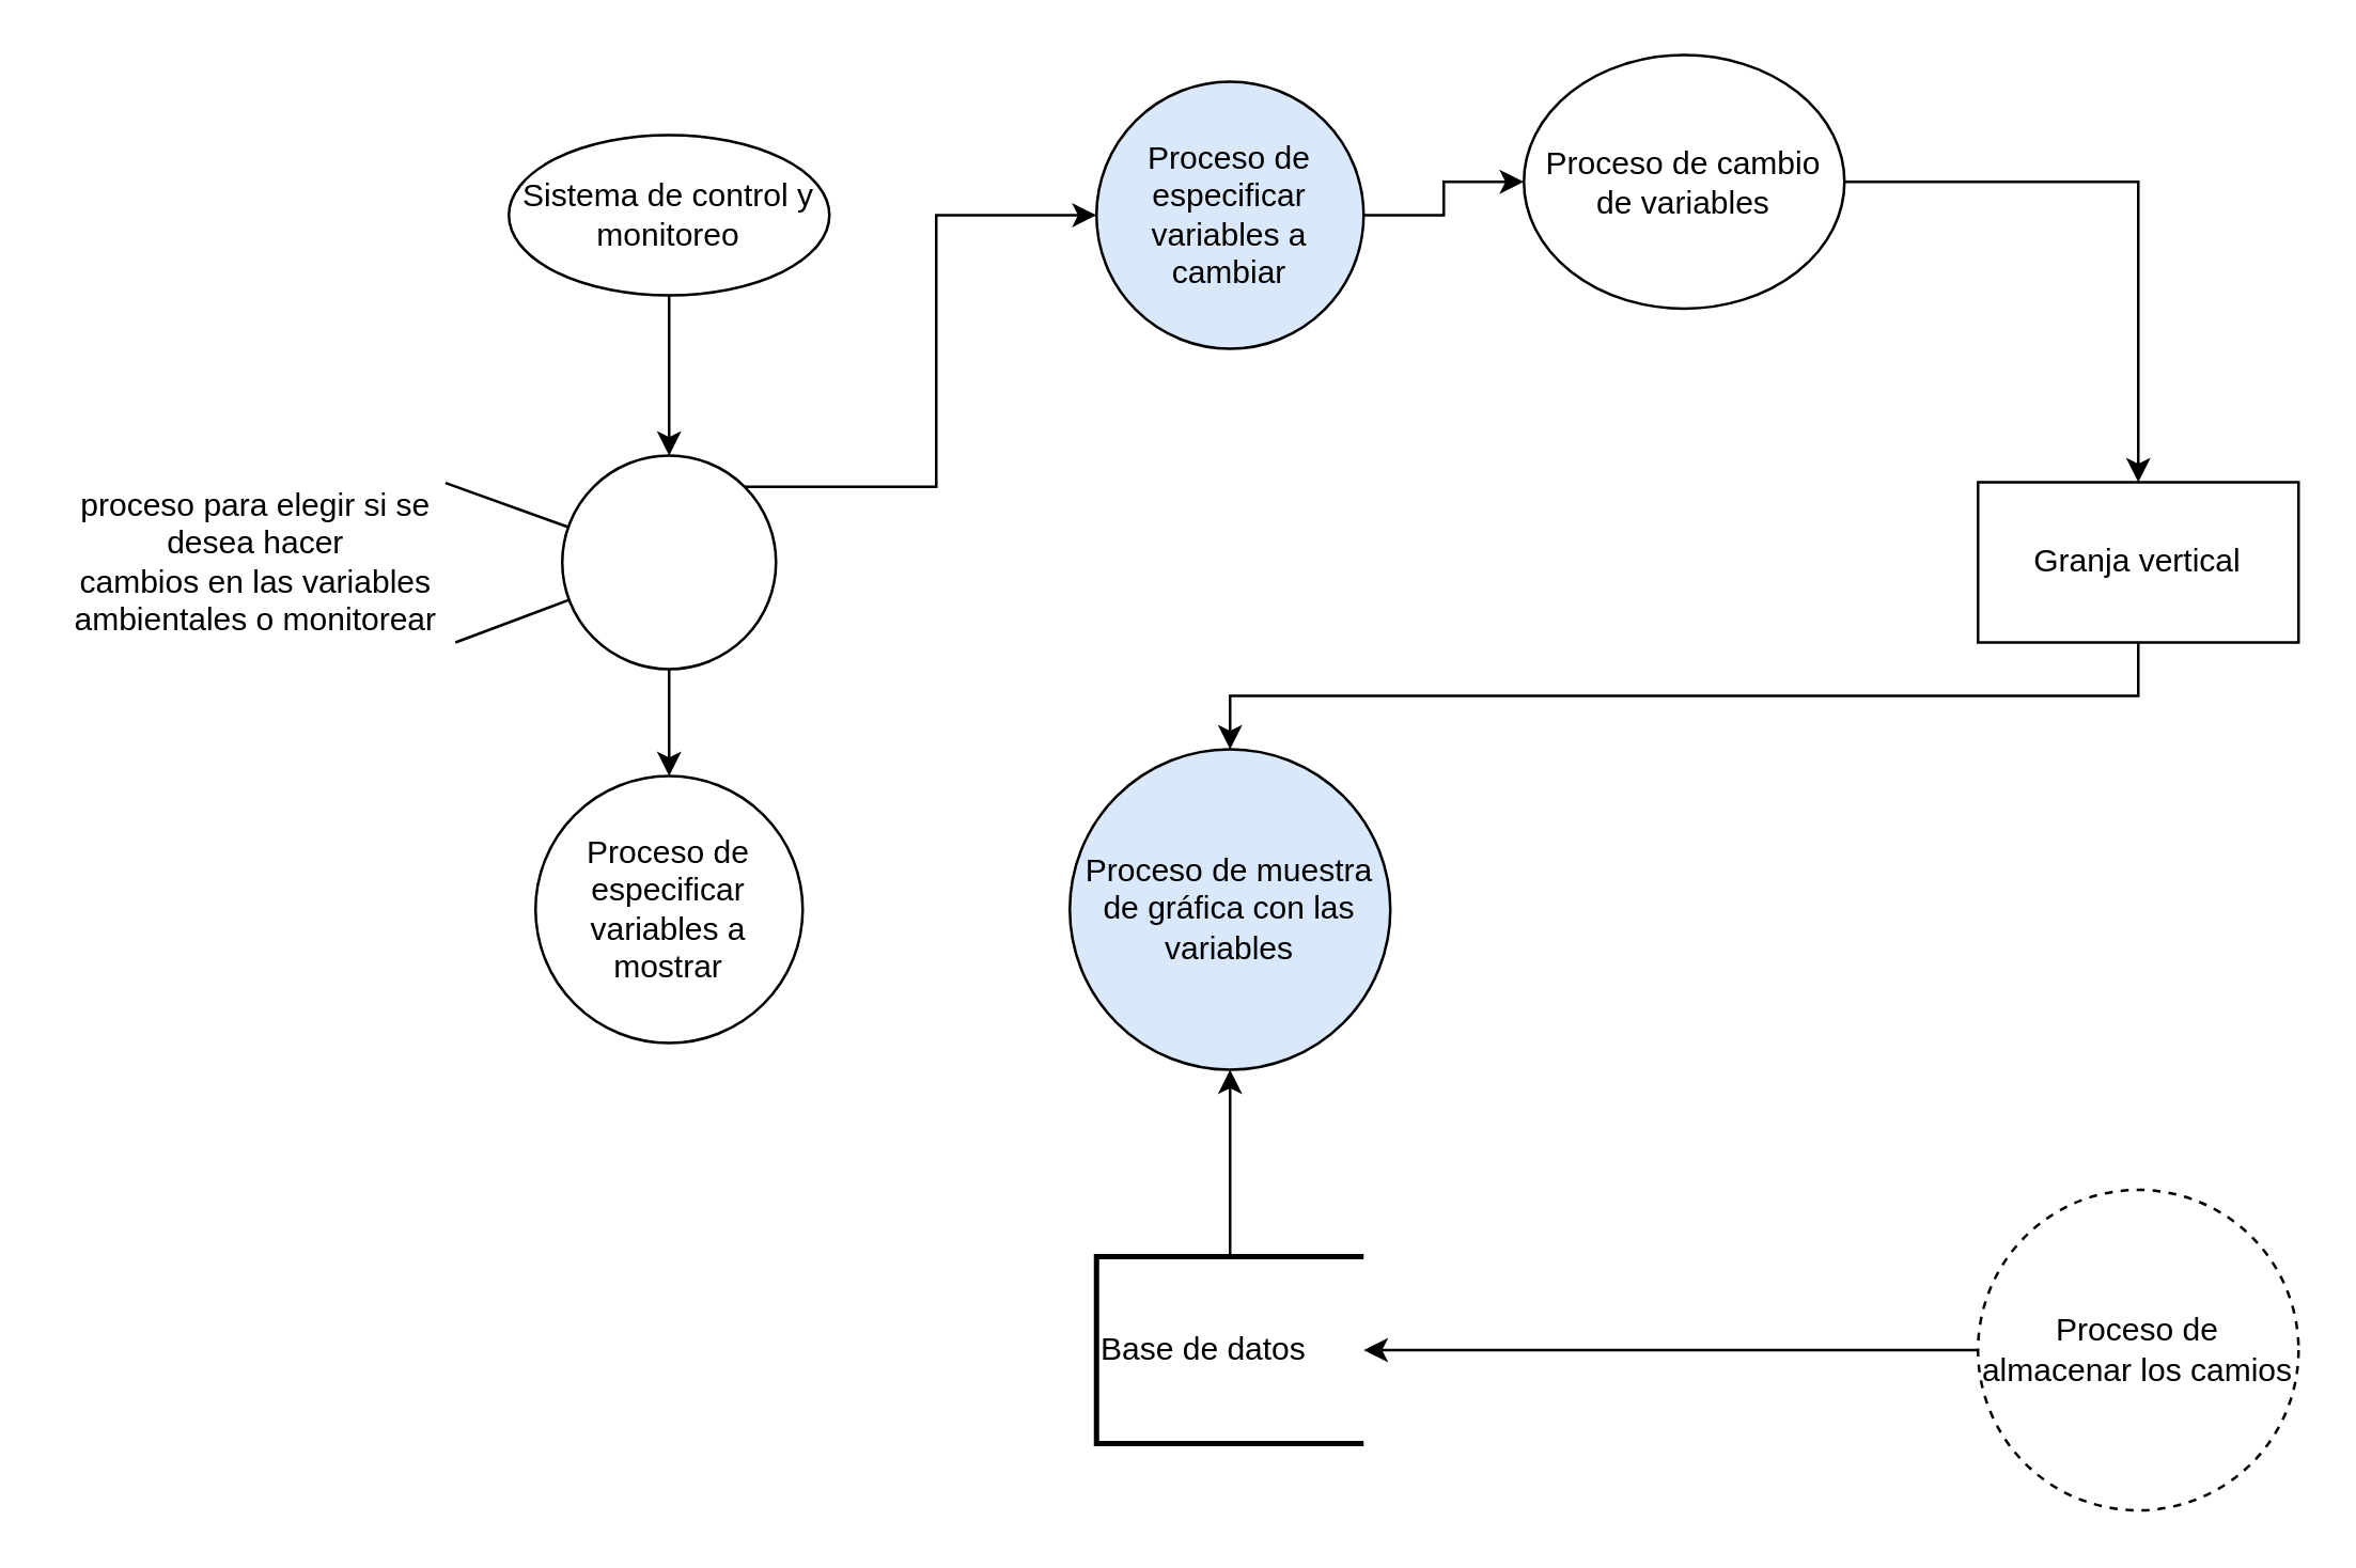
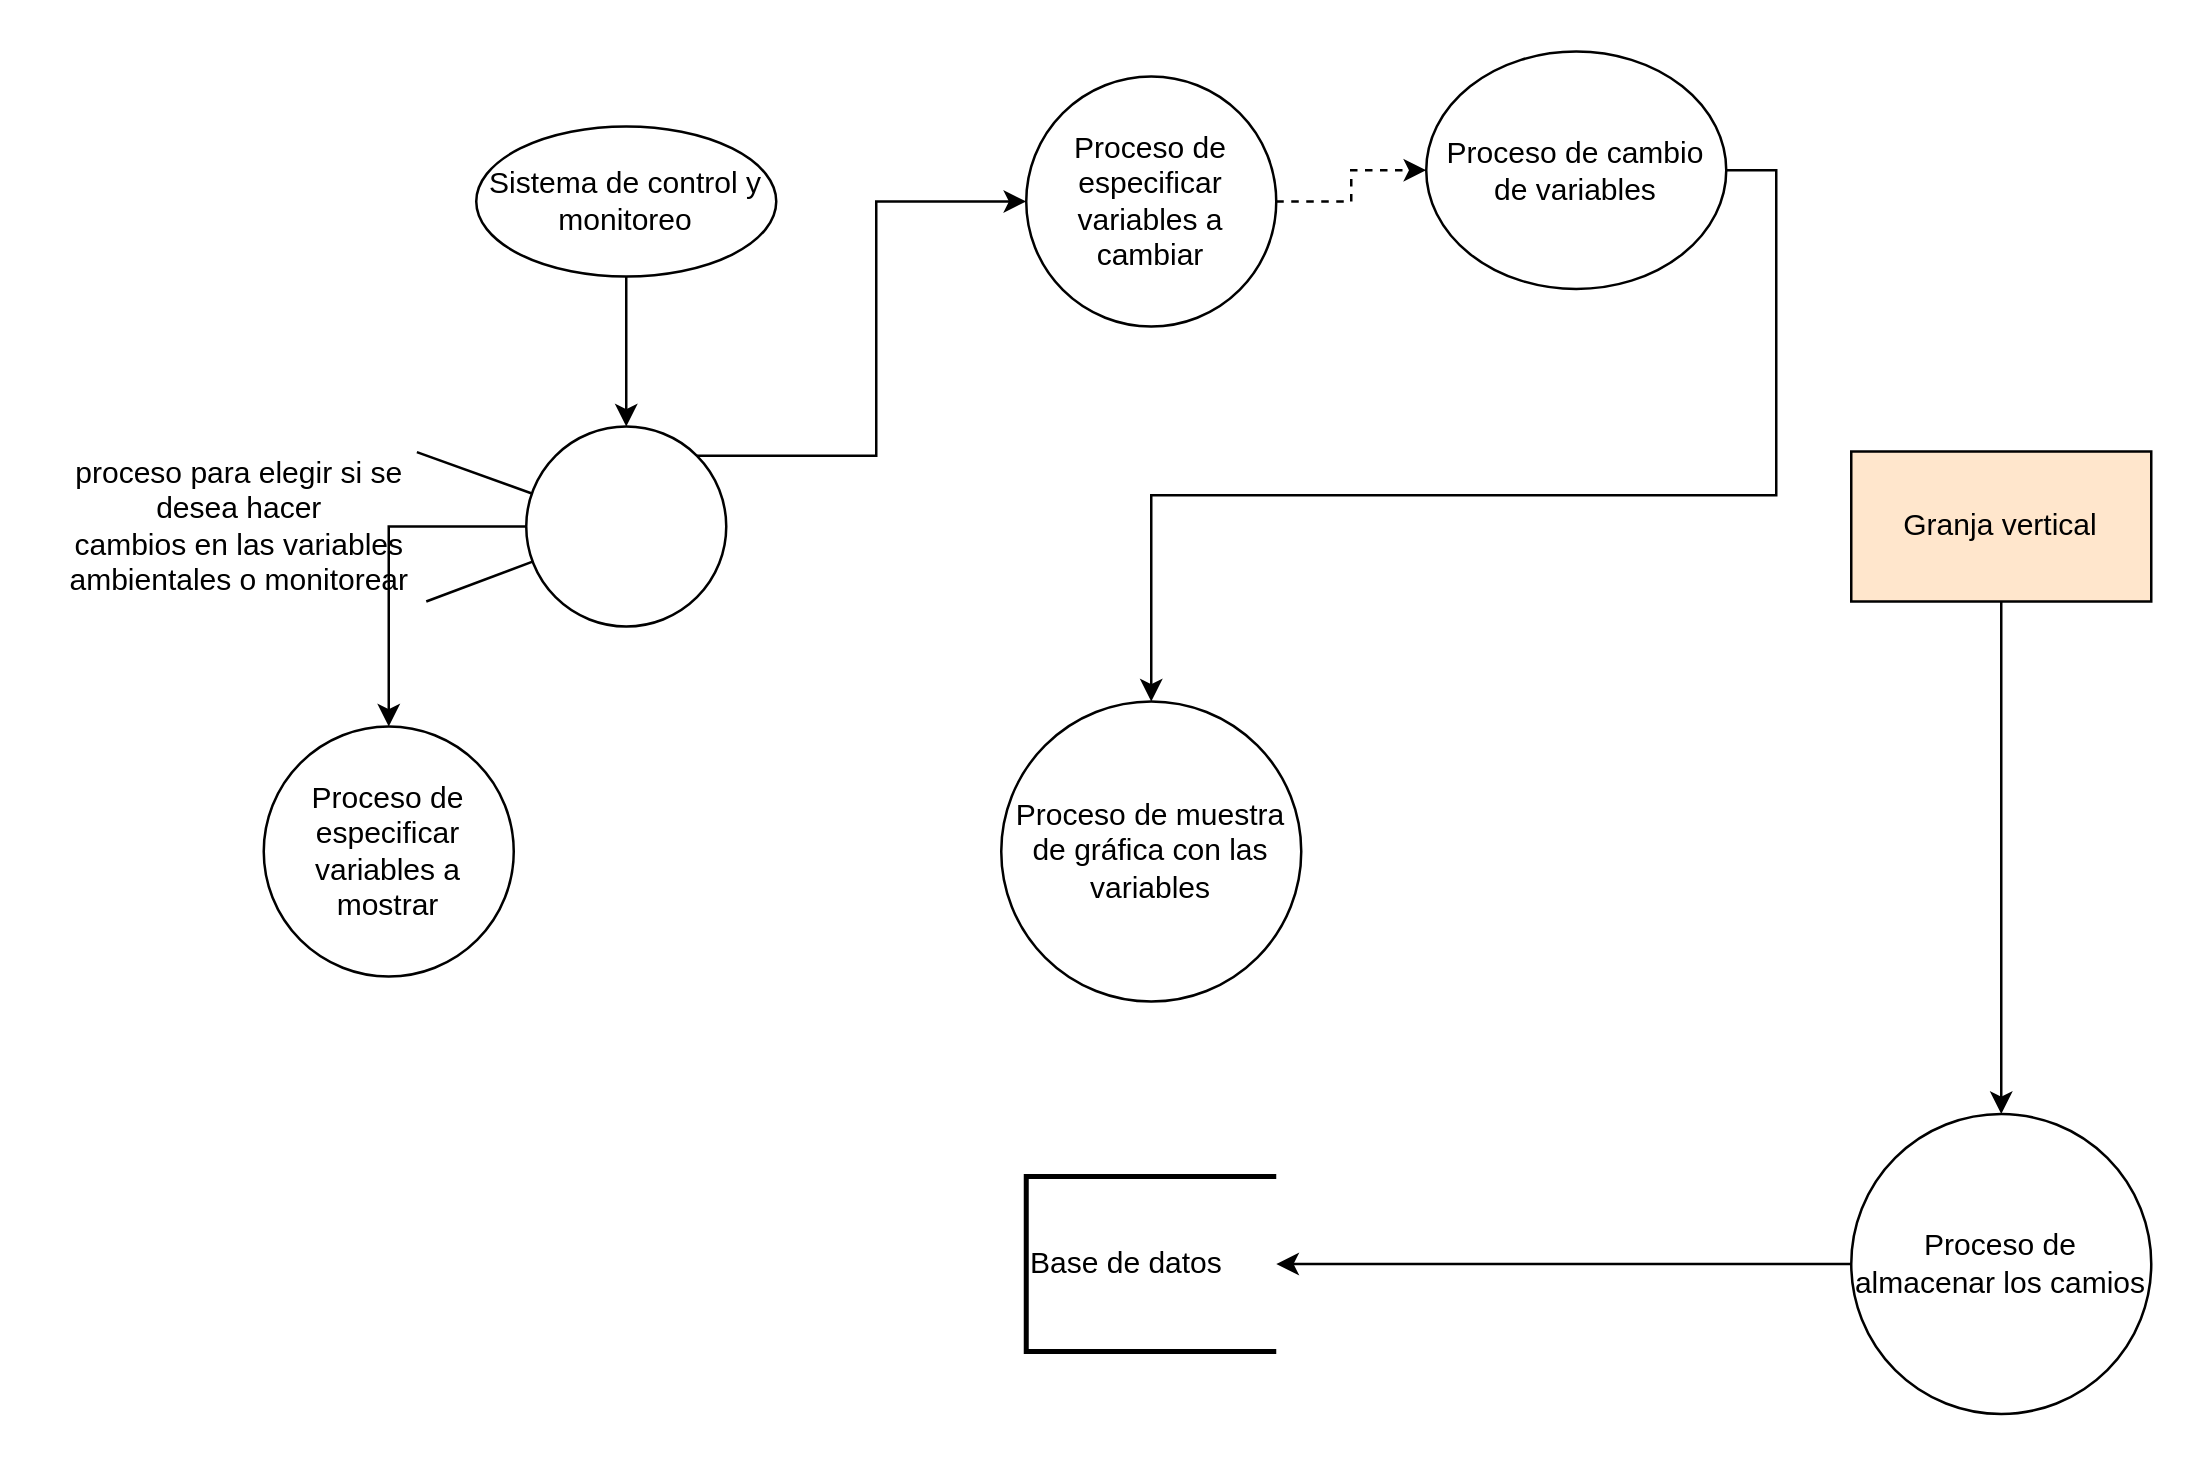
  <mxCell id="0" />
  <mxCell id="1" parent="0" />
  <mxCell id="2" style="edgeStyle=orthogonalEdgeStyle;rounded=0;orthogonalLoop=1;jettySize=auto;html=1;entryX=0.5;entryY=0;entryDx=0;entryDy=0;" edge="1" parent="1" source="3" target="8"><mxGeometry relative="1" as="geometry" /></mxCell>
  <mxCell id="3" value="&lt;span&gt;Sistema de control y monitoreo&lt;/span&gt;" style="ellipse;whiteSpace=wrap;html=1;" vertex="1" parent="1"><mxGeometry x="190" y="50" width="120" height="60" as="geometry" /></mxCell>
- <mxCell id="4" style="edgeStyle=orthogonalEdgeStyle;rounded=0;orthogonalLoop=1;jettySize=auto;html=1;exitX=1;exitY=0.5;exitDx=0;exitDy=0;entryX=0;entryY=0.5;entryDx=0;entryDy=0;" edge="1" parent="1" source="5" target="11"><mxGeometry relative="1" as="geometry" /></mxCell>
- <mxCell id="5" value="&lt;span&gt;Proceso de especificar variables a cambiar&lt;/span&gt;" style="ellipse;whiteSpace=wrap;html=1;aspect=fixed;fillColor=#dae8fc;" vertex="1" parent="1"><mxGeometry x="410" y="30" width="100" height="100" as="geometry" /></mxCell>
+ <mxCell id="4" style="edgeStyle=orthogonalEdgeStyle;rounded=0;orthogonalLoop=1;jettySize=auto;html=1;exitX=1;exitY=0.5;exitDx=0;exitDy=0;entryX=0;entryY=0.5;entryDx=0;entryDy=0;dashed=1;" edge="1" parent="1" source="5" target="11"><mxGeometry relative="1" as="geometry" /></mxCell>
+ <mxCell id="5" value="&lt;span&gt;Proceso de especificar variables a cambiar&lt;/span&gt;" style="ellipse;whiteSpace=wrap;html=1;aspect=fixed;" vertex="1" parent="1"><mxGeometry x="410" y="30" width="100" height="100" as="geometry" /></mxCell>
  <mxCell id="6" style="edgeStyle=orthogonalEdgeStyle;rounded=0;orthogonalLoop=1;jettySize=auto;html=1;entryX=0.5;entryY=0;entryDx=0;entryDy=0;" edge="1" parent="1" source="8" target="9"><mxGeometry relative="1" as="geometry" /></mxCell>
  <mxCell id="7" style="edgeStyle=orthogonalEdgeStyle;rounded=0;orthogonalLoop=1;jettySize=auto;html=1;exitX=1;exitY=0;exitDx=0;exitDy=0;entryX=0;entryY=0.5;entryDx=0;entryDy=0;" edge="1" parent="1" source="8" target="5"><mxGeometry relative="1" as="geometry" /></mxCell>
  <mxCell id="8" value="" style="ellipse;whiteSpace=wrap;html=1;aspect=fixed;" vertex="1" parent="1"><mxGeometry x="210" y="170" width="80" height="80" as="geometry" /></mxCell>
- <mxCell id="9" value="Proceso de especificar variables a mostrar" style="ellipse;whiteSpace=wrap;html=1;aspect=fixed;" vertex="1" parent="1"><mxGeometry x="200" y="290" width="100" height="100" as="geometry" /></mxCell>
- <mxCell id="10" style="edgeStyle=orthogonalEdgeStyle;rounded=0;orthogonalLoop=1;jettySize=auto;html=1;exitX=1;exitY=0.5;exitDx=0;exitDy=0;entryX=0.5;entryY=0;entryDx=0;entryDy=0;" edge="1" parent="1" source="11" target="14"><mxGeometry relative="1" as="geometry" /></mxCell>
+ <mxCell id="9" value="Proceso de especificar variables a mostrar" style="ellipse;whiteSpace=wrap;html=1;aspect=fixed;" vertex="1" parent="1"><mxGeometry x="105" y="290" width="100" height="100" as="geometry" /></mxCell>
+ <mxCell id="10" style="edgeStyle=orthogonalEdgeStyle;rounded=0;orthogonalLoop=1;jettySize=auto;html=1;exitX=1;exitY=0.5;exitDx=0;exitDy=0;" edge="1" parent="1" source="11" target="12"><mxGeometry relative="1" as="geometry" /></mxCell>
  <mxCell id="11" value="Proceso de cambio de variables" style="ellipse;whiteSpace=wrap;html=1;aspect=fixed;" vertex="1" parent="1"><mxGeometry x="570" y="20" width="120" height="95" as="geometry" /></mxCell>
- <mxCell id="12" value="Proceso de muestra de gráfica con las variables" style="ellipse;whiteSpace=wrap;html=1;aspect=fixed;fillColor=#dae8fc;" vertex="1" parent="1"><mxGeometry x="400" y="280" width="120" height="120" as="geometry" /></mxCell>
- <mxCell id="13" style="edgeStyle=orthogonalEdgeStyle;rounded=0;orthogonalLoop=1;jettySize=auto;html=1;exitX=0.5;exitY=1;exitDx=0;exitDy=0;" edge="1" parent="1" source="14" target="12"><mxGeometry relative="1" as="geometry" /></mxCell>
- <mxCell id="14" value="Granja vertical" style="rounded=0;whiteSpace=wrap;html=1;" vertex="1" parent="1"><mxGeometry x="740" y="180" width="120" height="60" as="geometry" /></mxCell>
- <mxCell id="15" style="edgeStyle=orthogonalEdgeStyle;rounded=0;orthogonalLoop=1;jettySize=auto;html=1;entryX=0.5;entryY=1;entryDx=0;entryDy=0;" edge="1" parent="1" source="16" target="12"><mxGeometry relative="1" as="geometry" /></mxCell>
+ <mxCell id="12" value="Proceso de muestra de gráfica con las variables" style="ellipse;whiteSpace=wrap;html=1;aspect=fixed;" vertex="1" parent="1"><mxGeometry x="400" y="280" width="120" height="120" as="geometry" /></mxCell>
+ <mxCell id="13" style="edgeStyle=orthogonalEdgeStyle;rounded=0;orthogonalLoop=1;jettySize=auto;html=1;exitX=0.5;exitY=1;exitDx=0;exitDy=0;entryX=0.5;entryY=0;entryDx=0;entryDy=0;" edge="1" parent="1" source="14" target="18"><mxGeometry relative="1" as="geometry" /></mxCell>
+ <mxCell id="14" value="Granja vertical" style="rounded=0;whiteSpace=wrap;html=1;fillColor=#ffe6cc;" vertex="1" parent="1"><mxGeometry x="740" y="180" width="120" height="60" as="geometry" /></mxCell>
  <mxCell id="16" value="Base de datos" style="strokeWidth=2;html=1;shape=mxgraph.flowchart.annotation_1;align=left;pointerEvents=1;" vertex="1" parent="1"><mxGeometry x="410" y="470" width="100" height="70" as="geometry" /></mxCell>
  <mxCell id="17" style="edgeStyle=orthogonalEdgeStyle;rounded=0;orthogonalLoop=1;jettySize=auto;html=1;entryX=1;entryY=0.5;entryDx=0;entryDy=0;entryPerimeter=0;" edge="1" parent="1" source="18" target="16"><mxGeometry relative="1" as="geometry" /></mxCell>
- <mxCell id="18" value="Proceso de almacenar los camios" style="ellipse;whiteSpace=wrap;html=1;aspect=fixed;dashed=1;" vertex="1" parent="1"><mxGeometry x="740" y="445" width="120" height="120" as="geometry" /></mxCell>
+ <mxCell id="18" value="Proceso de almacenar los camios" style="ellipse;whiteSpace=wrap;html=1;aspect=fixed;" vertex="1" parent="1"><mxGeometry x="740" y="445" width="120" height="120" as="geometry" /></mxCell>
  <mxCell id="19" value="&lt;span&gt;proceso para elegir si se&lt;br&gt;&amp;nbsp;desea hacer&amp;nbsp; &lt;br&gt;cambios en las variables &lt;br&gt;ambientales o monitorear&lt;/span&gt;" style="text;html=1;align=center;verticalAlign=middle;resizable=0;points=[];autosize=1;" vertex="1" parent="1"><mxGeometry x="20" y="180" width="150" height="60" as="geometry" /></mxCell>
  <mxCell id="20" value="" style="endArrow=none;html=1;exitX=0.975;exitY=0.004;exitDx=0;exitDy=0;exitPerimeter=0;" edge="1" parent="1" source="19" target="8"><mxGeometry width="50" height="50" relative="1" as="geometry"><mxPoint x="180" y="180" as="sourcePoint" /><mxPoint x="240" y="150" as="targetPoint" /></mxGeometry></mxCell>
  <mxCell id="21" value="" style="endArrow=none;html=1;" edge="1" parent="1" target="8"><mxGeometry width="50" height="50" relative="1" as="geometry"><mxPoint x="170" y="240" as="sourcePoint" /><mxPoint x="220" y="190" as="targetPoint" /></mxGeometry></mxCell>
